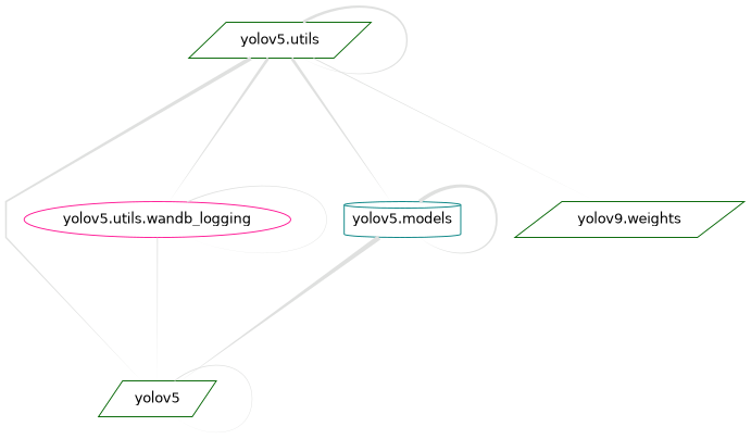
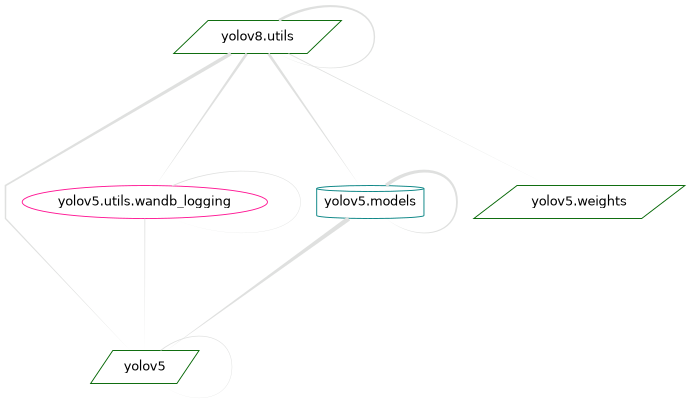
  digraph {
    concentrate=False
    fontname="DejaVu Sans"
    fontsize=15
    nodesep=0.5
    ordering=out
    rank=max
    rankdir=TB
    ranksep=2
    splines=polyline
    style=bold
    node [bgcolor="#dfe0df" color=darkgreen fillcolor=white fontname="DejaVu Sans" shape=parallelogram style=filled]
    edge [arrowhead=none arrowtail=none color="#dfe0df" dir=forward fontname="DejaVu Sans" penwidth=1 style=tapered]
    yolov5
    "yolov5.utils.wandb_logging" [color=deeppink shape=ellipse]
    "yolov5.models" [color=teal shape=cylinder]
-   "yolov5.utils"
-   "yolov5.weights" [label="yolov9.weights"]
+   "yolov5.utils" [label="yolov8.utils"]
+   "yolov5.weights"
    yolov5 -> yolov5
    "yolov5.utils.wandb_logging" -> yolov5
    "yolov5.utils.wandb_logging" -> "yolov5.utils.wandb_logging"
    "yolov5.models" -> yolov5 [penwidth=5]
    "yolov5.models" -> "yolov5.models" [penwidth=4]
    "yolov5.utils" -> yolov5 [penwidth=4]
    "yolov5.utils" -> "yolov5.utils.wandb_logging" [penwidth=3]
    "yolov5.utils" -> "yolov5.models" [penwidth=3]
    "yolov5.utils" -> "yolov5.utils" [penwidth=3]
    "yolov5.utils" -> "yolov5.weights"
  }
